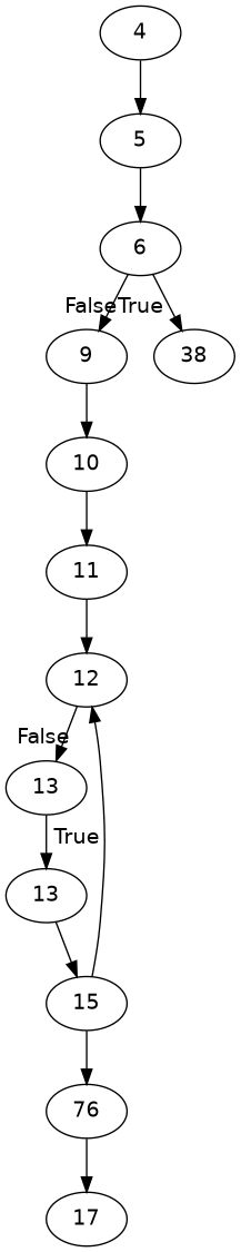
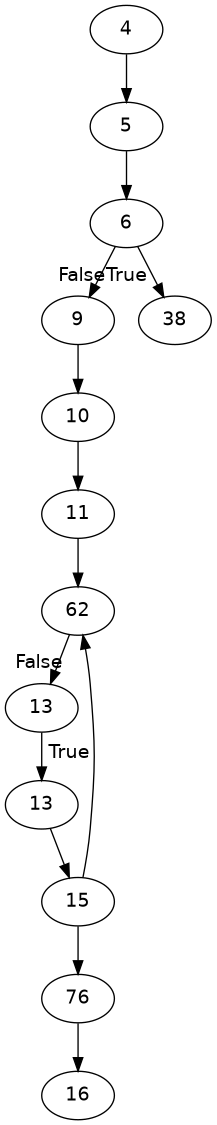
  digraph {
    fontname="DejaVu Sans"
    node [fontname="DejaVu Sans"]
    edge [fontname="DejaVu Sans"]
    n1 [label=4]
    n2 [label=5]
    n3 [label=6]
    n4 [label=9]
    n5 [fillcolor=yellow label=38]
    n6 [label=10]
    n7 [label=11]
-   n8 [label=12]
+   n8 [label=62]
    n9 [label=13]
    n10 [label=13]
    n11 [label=15]
    n12 [label=76]
-   n13 [label=17]
+   n13 [label=16]
    n1 -> n2
    n2 -> n3
    n3 -> n4 [xlabel=False]
    n3 -> n5 [xlabel=True]
    n4 -> n6
    n6 -> n7
    n7 -> n8
    n8 -> n9 [xlabel=False]
    n9 -> n10
    n10 -> n11
    n11 -> n8 [xlabel=True]
    n11 -> n12
    n12 -> n13
  }
